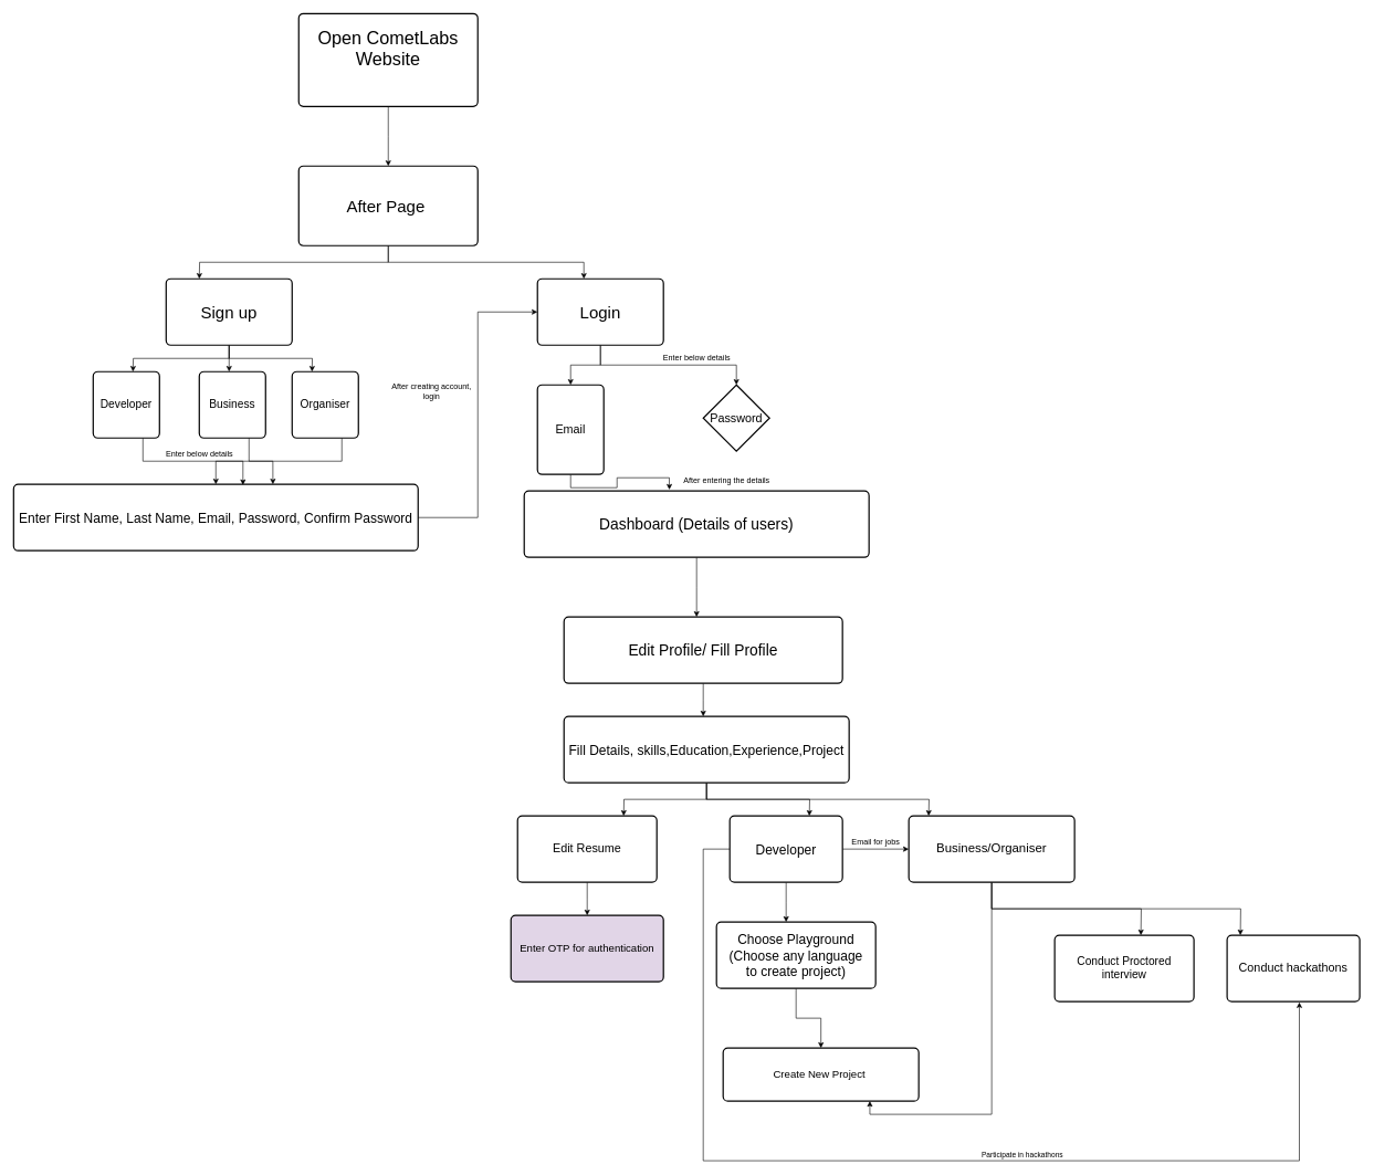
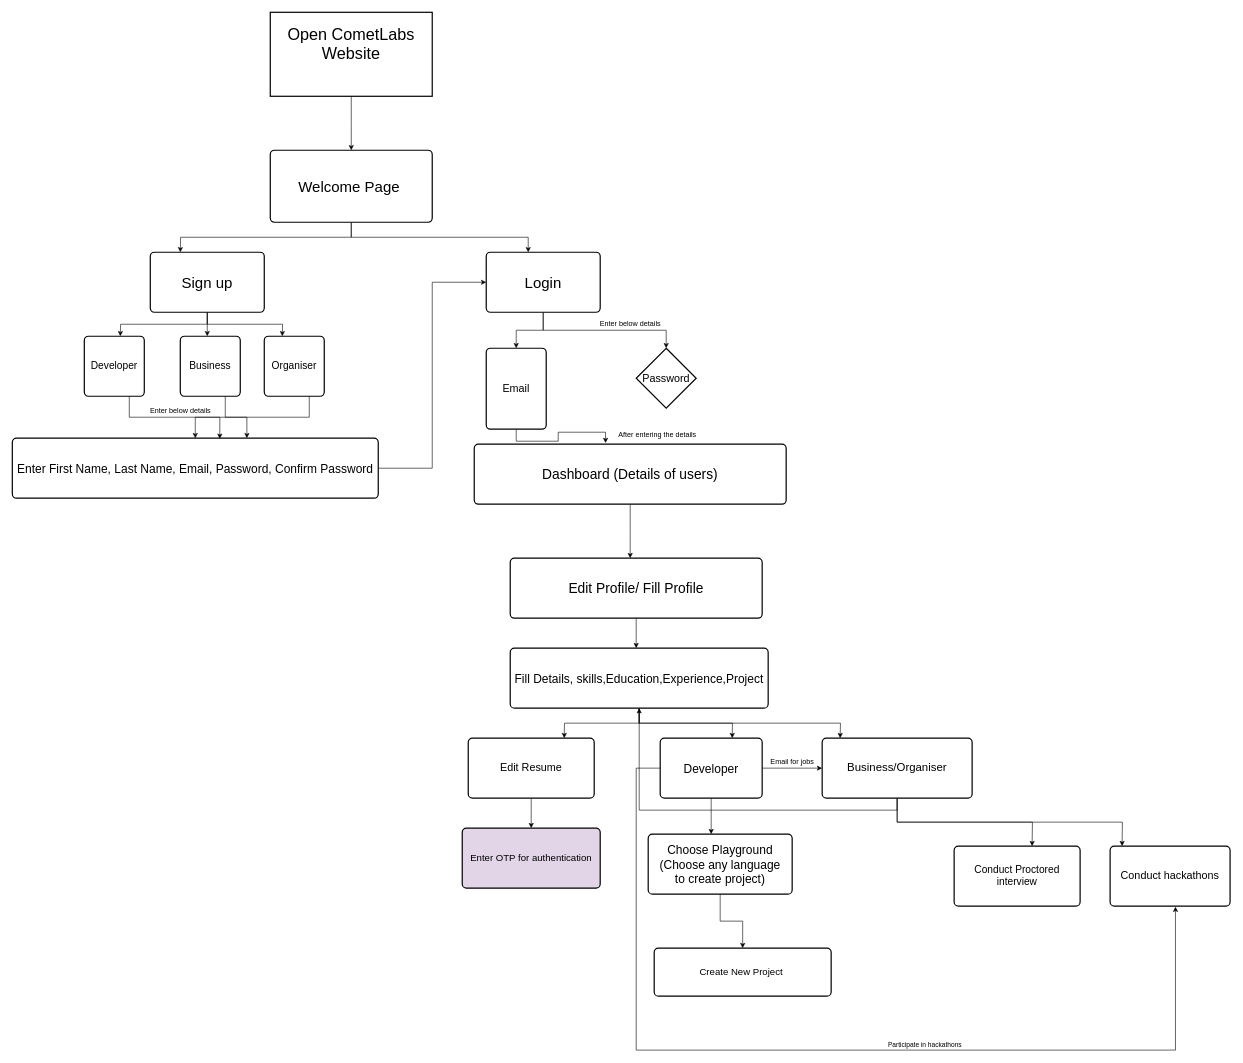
  <mxCell id="0" />
  <mxCell id="1" parent="0" />
  <mxCell id="2" style="edgeStyle=orthogonalEdgeStyle;rounded=0;orthogonalLoop=1;jettySize=auto;html=1;exitX=0.5;exitY=1;exitDx=0;exitDy=0;" edge="1" parent="1" source="3"><mxGeometry relative="1" as="geometry"><mxPoint x="585" y="250" as="targetPoint" /></mxGeometry></mxCell>
- <mxCell id="3" value="&lt;font style=&quot;font-size: 27px;&quot;&gt;O&lt;/font&gt;&lt;font style=&quot;font-size: 27px;&quot;&gt;&lt;font style=&quot;font-size: 27px;&quot;&gt;pen CometLabs Website&lt;br&gt;&lt;/font&gt;&lt;br&gt;&lt;/font&gt;" style="rounded=1;whiteSpace=wrap;html=1;absoluteArcSize=1;arcSize=14;strokeWidth=2;" vertex="1" parent="1"><mxGeometry x="450" y="20" width="270" height="140" as="geometry" /></mxCell>
+ <mxCell id="3" value="&lt;font style=&quot;font-size: 27px;&quot;&gt;O&lt;/font&gt;&lt;font style=&quot;font-size: 27px;&quot;&gt;&lt;font style=&quot;font-size: 27px;&quot;&gt;pen CometLabs Website&lt;br&gt;&lt;/font&gt;&lt;br&gt;&lt;/font&gt;" style="whiteSpace=wrap;html=1;absoluteArcSize=1;arcSize=14;strokeWidth=2;rounded=0;" vertex="1" parent="1"><mxGeometry x="450" y="20" width="270" height="140" as="geometry" /></mxCell>
  <mxCell id="4" style="edgeStyle=orthogonalEdgeStyle;rounded=0;orthogonalLoop=1;jettySize=auto;html=1;exitX=0.5;exitY=1;exitDx=0;exitDy=0;" edge="1" parent="1" source="6"><mxGeometry relative="1" as="geometry"><mxPoint x="300" y="420" as="targetPoint" /></mxGeometry></mxCell>
  <mxCell id="5" style="edgeStyle=orthogonalEdgeStyle;rounded=0;orthogonalLoop=1;jettySize=auto;html=1;exitX=0.5;exitY=1;exitDx=0;exitDy=0;" edge="1" parent="1" source="6"><mxGeometry relative="1" as="geometry"><mxPoint x="880" y="420" as="targetPoint" /><Array as="points"><mxPoint x="585" y="395" /><mxPoint x="880" y="395" /></Array></mxGeometry></mxCell>
- <mxCell id="6" value="&lt;font style=&quot;font-size: 25px;&quot;&gt;After Page&amp;nbsp;&lt;/font&gt;" style="rounded=1;whiteSpace=wrap;html=1;absoluteArcSize=1;arcSize=14;strokeWidth=2;" vertex="1" parent="1"><mxGeometry x="450" y="250" width="270" height="120" as="geometry" /></mxCell>
+ <mxCell id="6" value="&lt;font style=&quot;font-size: 25px;&quot;&gt;Welcome Page&amp;nbsp;&lt;/font&gt;" style="rounded=1;whiteSpace=wrap;html=1;absoluteArcSize=1;arcSize=14;strokeWidth=2;" vertex="1" parent="1"><mxGeometry x="450" y="250" width="270" height="120" as="geometry" /></mxCell>
  <mxCell id="7" style="edgeStyle=orthogonalEdgeStyle;rounded=0;orthogonalLoop=1;jettySize=auto;html=1;exitX=0.5;exitY=1;exitDx=0;exitDy=0;entryX=0.5;entryY=0;entryDx=0;entryDy=0;" edge="1" parent="1" source="9" target="25"><mxGeometry relative="1" as="geometry" /></mxCell>
  <mxCell id="8" style="edgeStyle=orthogonalEdgeStyle;rounded=0;orthogonalLoop=1;jettySize=auto;html=1;exitX=0.5;exitY=1;exitDx=0;exitDy=0;" edge="1" parent="1" source="9" target="26"><mxGeometry relative="1" as="geometry" /></mxCell>
  <mxCell id="9" value="&lt;font style=&quot;font-size: 25px;&quot;&gt;Login&lt;/font&gt;" style="rounded=1;whiteSpace=wrap;html=1;absoluteArcSize=1;arcSize=14;strokeWidth=2;" vertex="1" parent="1"><mxGeometry x="810" y="420" width="190" height="100" as="geometry" /></mxCell>
  <mxCell id="10" style="edgeStyle=orthogonalEdgeStyle;rounded=0;orthogonalLoop=1;jettySize=auto;html=1;exitX=0.5;exitY=1;exitDx=0;exitDy=0;" edge="1" parent="1" source="13"><mxGeometry relative="1" as="geometry"><mxPoint x="200" y="560" as="targetPoint" /></mxGeometry></mxCell>
  <mxCell id="11" style="edgeStyle=orthogonalEdgeStyle;rounded=0;orthogonalLoop=1;jettySize=auto;html=1;exitX=0.5;exitY=1;exitDx=0;exitDy=0;" edge="1" parent="1" source="13"><mxGeometry relative="1" as="geometry"><mxPoint x="345" y="560" as="targetPoint" /></mxGeometry></mxCell>
  <mxCell id="12" style="edgeStyle=orthogonalEdgeStyle;rounded=0;orthogonalLoop=1;jettySize=auto;html=1;exitX=0.5;exitY=1;exitDx=0;exitDy=0;" edge="1" parent="1" source="13"><mxGeometry relative="1" as="geometry"><mxPoint x="470" y="560" as="targetPoint" /></mxGeometry></mxCell>
  <mxCell id="13" value="&lt;font style=&quot;font-size: 25px;&quot;&gt;Sign up&lt;/font&gt;" style="rounded=1;whiteSpace=wrap;html=1;absoluteArcSize=1;arcSize=14;strokeWidth=2;" vertex="1" parent="1"><mxGeometry x="250" y="420" width="190" height="100" as="geometry" /></mxCell>
  <mxCell id="14" style="edgeStyle=orthogonalEdgeStyle;rounded=0;orthogonalLoop=1;jettySize=auto;html=1;exitX=0.75;exitY=1;exitDx=0;exitDy=0;entryX=0.567;entryY=0.01;entryDx=0;entryDy=0;entryPerimeter=0;" edge="1" parent="1" source="15" target="22"><mxGeometry relative="1" as="geometry" /></mxCell>
  <mxCell id="15" value="&lt;font style=&quot;font-size: 17px;&quot;&gt;Developer&lt;/font&gt;" style="rounded=1;whiteSpace=wrap;html=1;absoluteArcSize=1;arcSize=14;strokeWidth=2;" vertex="1" parent="1"><mxGeometry x="140" y="560" width="100" height="100" as="geometry" /></mxCell>
  <mxCell id="16" style="edgeStyle=orthogonalEdgeStyle;rounded=0;orthogonalLoop=1;jettySize=auto;html=1;exitX=0.75;exitY=1;exitDx=0;exitDy=0;entryX=0.641;entryY=0;entryDx=0;entryDy=0;entryPerimeter=0;" edge="1" parent="1" source="17" target="22"><mxGeometry relative="1" as="geometry" /></mxCell>
  <mxCell id="17" value="&lt;font style=&quot;font-size: 17px;&quot;&gt;Business&lt;/font&gt;" style="rounded=1;whiteSpace=wrap;html=1;absoluteArcSize=1;arcSize=14;strokeWidth=2;" vertex="1" parent="1"><mxGeometry x="300" y="560" width="100" height="100" as="geometry" /></mxCell>
  <mxCell id="18" style="edgeStyle=orthogonalEdgeStyle;rounded=0;orthogonalLoop=1;jettySize=auto;html=1;exitX=0.75;exitY=1;exitDx=0;exitDy=0;" edge="1" parent="1" source="19" target="22"><mxGeometry relative="1" as="geometry"><Array as="points"><mxPoint x="515" y="695" /><mxPoint x="325" y="695" /></Array></mxGeometry></mxCell>
  <mxCell id="19" value="&lt;font style=&quot;font-size: 17px;&quot;&gt;Organiser&lt;/font&gt;" style="rounded=1;whiteSpace=wrap;html=1;absoluteArcSize=1;arcSize=14;strokeWidth=2;" vertex="1" parent="1"><mxGeometry x="440" y="560" width="100" height="100" as="geometry" /></mxCell>
  <mxCell id="20" value="Enter below details" style="text;html=1;align=center;verticalAlign=middle;resizable=0;points=[];autosize=1;strokeColor=none;fillColor=none;" vertex="1" parent="1"><mxGeometry x="240" y="670" width="120" height="30" as="geometry" /></mxCell>
  <mxCell id="21" style="edgeStyle=orthogonalEdgeStyle;rounded=0;orthogonalLoop=1;jettySize=auto;html=1;exitX=1;exitY=0.5;exitDx=0;exitDy=0;entryX=0;entryY=0.5;entryDx=0;entryDy=0;" edge="1" parent="1" source="22" target="9"><mxGeometry relative="1" as="geometry" /></mxCell>
  <mxCell id="22" value="&lt;font style=&quot;font-size: 20px;&quot;&gt;Enter First Name, Last Name, Email, Password, Confirm Password&lt;/font&gt;" style="rounded=1;whiteSpace=wrap;html=1;absoluteArcSize=1;arcSize=14;strokeWidth=2;" vertex="1" parent="1"><mxGeometry x="20" y="730" width="610" height="100" as="geometry" /></mxCell>
- <mxCell id="23" value="After creating account,&lt;br&gt;login" style="text;html=1;align=center;verticalAlign=middle;resizable=0;points=[];autosize=1;strokeColor=none;fillColor=none;" vertex="1" parent="1"><mxGeometry x="580" y="570" width="140" height="40" as="geometry" /></mxCell>
  <mxCell id="24" style="edgeStyle=orthogonalEdgeStyle;rounded=0;orthogonalLoop=1;jettySize=auto;html=1;exitX=0.5;exitY=1;exitDx=0;exitDy=0;entryX=0.421;entryY=-0.02;entryDx=0;entryDy=0;entryPerimeter=0;" edge="1" parent="1" source="25" target="29"><mxGeometry relative="1" as="geometry" /></mxCell>
  <mxCell id="25" value="&lt;font style=&quot;font-size: 18px;&quot;&gt;Email&lt;/font&gt;" style="rounded=1;whiteSpace=wrap;html=1;absoluteArcSize=1;arcSize=14;strokeWidth=2;" vertex="1" parent="1"><mxGeometry x="810" y="580" width="100" height="135" as="geometry" /></mxCell>
  <mxCell id="26" value="&lt;font style=&quot;font-size: 18px;&quot;&gt;Password&lt;/font&gt;" style="rhombus;whiteSpace=wrap;html=1;absoluteArcSize=1;arcSize=14;strokeWidth=2;" vertex="1" parent="1"><mxGeometry x="1060" y="580" width="100" height="100" as="geometry" /></mxCell>
  <mxCell id="27" value="Enter below details" style="text;html=1;align=center;verticalAlign=middle;resizable=0;points=[];autosize=1;strokeColor=none;fillColor=none;" vertex="1" parent="1"><mxGeometry x="990" y="525" width="120" height="30" as="geometry" /></mxCell>
  <mxCell id="28" style="edgeStyle=orthogonalEdgeStyle;rounded=0;orthogonalLoop=1;jettySize=auto;html=1;exitX=0.5;exitY=1;exitDx=0;exitDy=0;" edge="1" parent="1" source="29"><mxGeometry relative="1" as="geometry"><mxPoint x="1050" y="930" as="targetPoint" /></mxGeometry></mxCell>
  <mxCell id="29" value="&lt;font style=&quot;font-size: 23px;&quot;&gt;Dashboard (Details of users)&lt;/font&gt;" style="rounded=1;whiteSpace=wrap;html=1;absoluteArcSize=1;arcSize=14;strokeWidth=2;" vertex="1" parent="1"><mxGeometry x="790" y="740" width="520" height="100" as="geometry" /></mxCell>
  <mxCell id="30" value="After entering the details" style="text;html=1;align=center;verticalAlign=middle;resizable=0;points=[];autosize=1;strokeColor=none;fillColor=none;" vertex="1" parent="1"><mxGeometry x="1020" y="710" width="150" height="30" as="geometry" /></mxCell>
  <mxCell id="31" style="edgeStyle=orthogonalEdgeStyle;rounded=0;orthogonalLoop=1;jettySize=auto;html=1;exitX=0.5;exitY=1;exitDx=0;exitDy=0;" edge="1" parent="1" source="32"><mxGeometry relative="1" as="geometry"><mxPoint x="1060" y="1080" as="targetPoint" /></mxGeometry></mxCell>
  <mxCell id="32" value="&lt;font style=&quot;font-size: 23px;&quot;&gt;Edit Profile/ Fill Profile&lt;/font&gt;" style="rounded=1;whiteSpace=wrap;html=1;absoluteArcSize=1;arcSize=14;strokeWidth=2;" vertex="1" parent="1"><mxGeometry x="850" y="930" width="420" height="100" as="geometry" /></mxCell>
  <mxCell id="33" style="edgeStyle=orthogonalEdgeStyle;rounded=0;orthogonalLoop=1;jettySize=auto;html=1;exitX=0.5;exitY=1;exitDx=0;exitDy=0;" edge="1" parent="1" source="36"><mxGeometry relative="1" as="geometry"><mxPoint x="940" y="1230" as="targetPoint" /></mxGeometry></mxCell>
  <mxCell id="34" style="edgeStyle=orthogonalEdgeStyle;rounded=0;orthogonalLoop=1;jettySize=auto;html=1;exitX=0.5;exitY=1;exitDx=0;exitDy=0;" edge="1" parent="1" source="36"><mxGeometry relative="1" as="geometry"><mxPoint x="1220" y="1230" as="targetPoint" /></mxGeometry></mxCell>
  <mxCell id="35" style="edgeStyle=orthogonalEdgeStyle;rounded=0;orthogonalLoop=1;jettySize=auto;html=1;exitX=0.5;exitY=1;exitDx=0;exitDy=0;" edge="1" parent="1" source="36"><mxGeometry relative="1" as="geometry"><mxPoint x="1400" y="1230" as="targetPoint" /></mxGeometry></mxCell>
  <mxCell id="36" value="&lt;font style=&quot;font-size: 20px;&quot;&gt;Fill Details, skills,Education,Experience,Project&lt;/font&gt;" style="rounded=1;whiteSpace=wrap;html=1;absoluteArcSize=1;arcSize=14;strokeWidth=2;" vertex="1" parent="1"><mxGeometry x="850" y="1080" width="430" height="100" as="geometry" /></mxCell>
  <mxCell id="37" style="edgeStyle=orthogonalEdgeStyle;rounded=0;orthogonalLoop=1;jettySize=auto;html=1;exitX=0.5;exitY=1;exitDx=0;exitDy=0;" edge="1" parent="1" source="38"><mxGeometry relative="1" as="geometry"><mxPoint x="885" y="1380" as="targetPoint" /></mxGeometry></mxCell>
  <mxCell id="38" value="&lt;font style=&quot;font-size: 18px;&quot;&gt;Edit Resume&lt;/font&gt;" style="rounded=1;whiteSpace=wrap;html=1;absoluteArcSize=1;arcSize=14;strokeWidth=2;" vertex="1" parent="1"><mxGeometry x="780" y="1230" width="210" height="100" as="geometry" /></mxCell>
  <mxCell id="39" value="&lt;font style=&quot;font-size: 16px;&quot;&gt;Create New Project&amp;nbsp;&lt;/font&gt;" style="rounded=1;whiteSpace=wrap;html=1;absoluteArcSize=1;arcSize=14;strokeWidth=2;" vertex="1" parent="1"><mxGeometry x="1090" y="1580" width="295" height="80" as="geometry" /></mxCell>
  <mxCell id="40" style="edgeStyle=orthogonalEdgeStyle;rounded=0;orthogonalLoop=1;jettySize=auto;html=1;exitX=0.5;exitY=1;exitDx=0;exitDy=0;" edge="1" parent="1" source="41" target="39"><mxGeometry relative="1" as="geometry" /></mxCell>
  <mxCell id="41" value="&lt;font style=&quot;font-size: 20px;&quot;&gt;Choose Playground&lt;br&gt;(Choose any language&lt;br&gt;to create project)&lt;br&gt;&lt;/font&gt;" style="rounded=1;whiteSpace=wrap;html=1;absoluteArcSize=1;arcSize=14;strokeWidth=2;" vertex="1" parent="1"><mxGeometry x="1080" y="1390" width="240" height="100" as="geometry" /></mxCell>
  <mxCell id="42" value="&lt;font style=&quot;font-size: 16px;&quot;&gt;Enter OTP for authentication&lt;/font&gt;" style="rounded=1;whiteSpace=wrap;html=1;absoluteArcSize=1;arcSize=14;strokeWidth=2;fillColor=#e1d5e7;" vertex="1" parent="1"><mxGeometry x="770" y="1380" width="230" height="100" as="geometry" /></mxCell>
  <mxCell id="43" style="edgeStyle=orthogonalEdgeStyle;rounded=0;orthogonalLoop=1;jettySize=auto;html=1;exitX=0.5;exitY=1;exitDx=0;exitDy=0;" edge="1" parent="1" source="47"><mxGeometry relative="1" as="geometry"><mxPoint x="1185" y="1390" as="targetPoint" /></mxGeometry></mxCell>
  <mxCell id="44" style="edgeStyle=orthogonalEdgeStyle;rounded=0;orthogonalLoop=1;jettySize=auto;html=1;exitX=1;exitY=0.5;exitDx=0;exitDy=0;entryX=0;entryY=0.5;entryDx=0;entryDy=0;" edge="1" parent="1" source="47" target="51"><mxGeometry relative="1" as="geometry" /></mxCell>
  <mxCell id="45" style="edgeStyle=orthogonalEdgeStyle;rounded=0;orthogonalLoop=1;jettySize=auto;html=1;exitX=0;exitY=0.5;exitDx=0;exitDy=0;entryX=0.545;entryY=1.01;entryDx=0;entryDy=0;entryPerimeter=0;" edge="1" parent="1" source="47" target="53"><mxGeometry relative="1" as="geometry"><mxPoint x="1970" y="1680" as="targetPoint" /><Array as="points"><mxPoint x="1060" y="1280" /><mxPoint x="1060" y="1750" /><mxPoint x="1959" y="1750" /></Array></mxGeometry></mxCell>
  <mxCell id="46" value="Participate in hackathons" style="edgeLabel;html=1;align=center;verticalAlign=middle;resizable=0;points=[];" vertex="1" connectable="0" parent="45"><mxGeometry x="0.217" y="-1" relative="1" as="geometry"><mxPoint x="-13" y="-11" as="offset" /></mxGeometry></mxCell>
  <mxCell id="47" value="&lt;font style=&quot;font-size: 20px;&quot;&gt;Developer&lt;/font&gt;" style="rounded=1;whiteSpace=wrap;html=1;absoluteArcSize=1;arcSize=14;strokeWidth=2;" vertex="1" parent="1"><mxGeometry x="1100" y="1230" width="170" height="100" as="geometry" /></mxCell>
  <mxCell id="48" style="edgeStyle=orthogonalEdgeStyle;rounded=0;orthogonalLoop=1;jettySize=auto;html=1;exitX=0.5;exitY=1;exitDx=0;exitDy=0;" edge="1" parent="1" source="51"><mxGeometry relative="1" as="geometry"><mxPoint x="1720" y="1410" as="targetPoint" /></mxGeometry></mxCell>
- <mxCell id="49" style="edgeStyle=orthogonalEdgeStyle;rounded=0;orthogonalLoop=1;jettySize=auto;html=1;exitX=0.5;exitY=1;exitDx=0;exitDy=0;entryX=0.75;entryY=1;entryDx=0;entryDy=0;" edge="1" parent="1" source="51" target="39"><mxGeometry relative="1" as="geometry" /></mxCell>
+ <mxCell id="49" style="edgeStyle=orthogonalEdgeStyle;rounded=0;orthogonalLoop=1;jettySize=auto;html=1;exitX=0.5;exitY=1;exitDx=0;exitDy=0;" edge="1" parent="1" source="51" target="36"><mxGeometry relative="1" as="geometry" /></mxCell>
  <mxCell id="50" style="edgeStyle=orthogonalEdgeStyle;rounded=0;orthogonalLoop=1;jettySize=auto;html=1;exitX=0.5;exitY=1;exitDx=0;exitDy=0;" edge="1" parent="1" source="51"><mxGeometry relative="1" as="geometry"><mxPoint x="1870" y="1410" as="targetPoint" /></mxGeometry></mxCell>
  <mxCell id="51" value="&lt;font style=&quot;font-size: 19px;&quot;&gt;Business/Organiser&lt;/font&gt;" style="rounded=1;whiteSpace=wrap;html=1;absoluteArcSize=1;arcSize=14;strokeWidth=2;" vertex="1" parent="1"><mxGeometry x="1370" y="1230" width="250" height="100" as="geometry" /></mxCell>
  <mxCell id="52" value="&lt;font style=&quot;font-size: 17px;&quot;&gt;Conduct Proctored interview&lt;/font&gt;" style="rounded=1;whiteSpace=wrap;html=1;absoluteArcSize=1;arcSize=14;strokeWidth=2;" vertex="1" parent="1"><mxGeometry x="1590" y="1410" width="210" height="100" as="geometry" /></mxCell>
  <mxCell id="53" value="&lt;font style=&quot;font-size: 18px;&quot;&gt;Conduct hackathons&lt;/font&gt;" style="rounded=1;whiteSpace=wrap;html=1;absoluteArcSize=1;arcSize=14;strokeWidth=2;" vertex="1" parent="1"><mxGeometry x="1850" y="1410" width="200" height="100" as="geometry" /></mxCell>
  <mxCell id="54" value="Email for jobs" style="text;html=1;align=center;verticalAlign=middle;resizable=0;points=[];autosize=1;strokeColor=none;fillColor=none;" vertex="1" parent="1"><mxGeometry x="1270" y="1255" width="100" height="30" as="geometry" /></mxCell>
  <mxCell id="55" style="edgeStyle=orthogonalEdgeStyle;rounded=0;orthogonalLoop=1;jettySize=auto;html=1;exitX=0.5;exitY=1;exitDx=0;exitDy=0;" edge="1" parent="1" source="47" target="47"><mxGeometry relative="1" as="geometry" /></mxCell>
